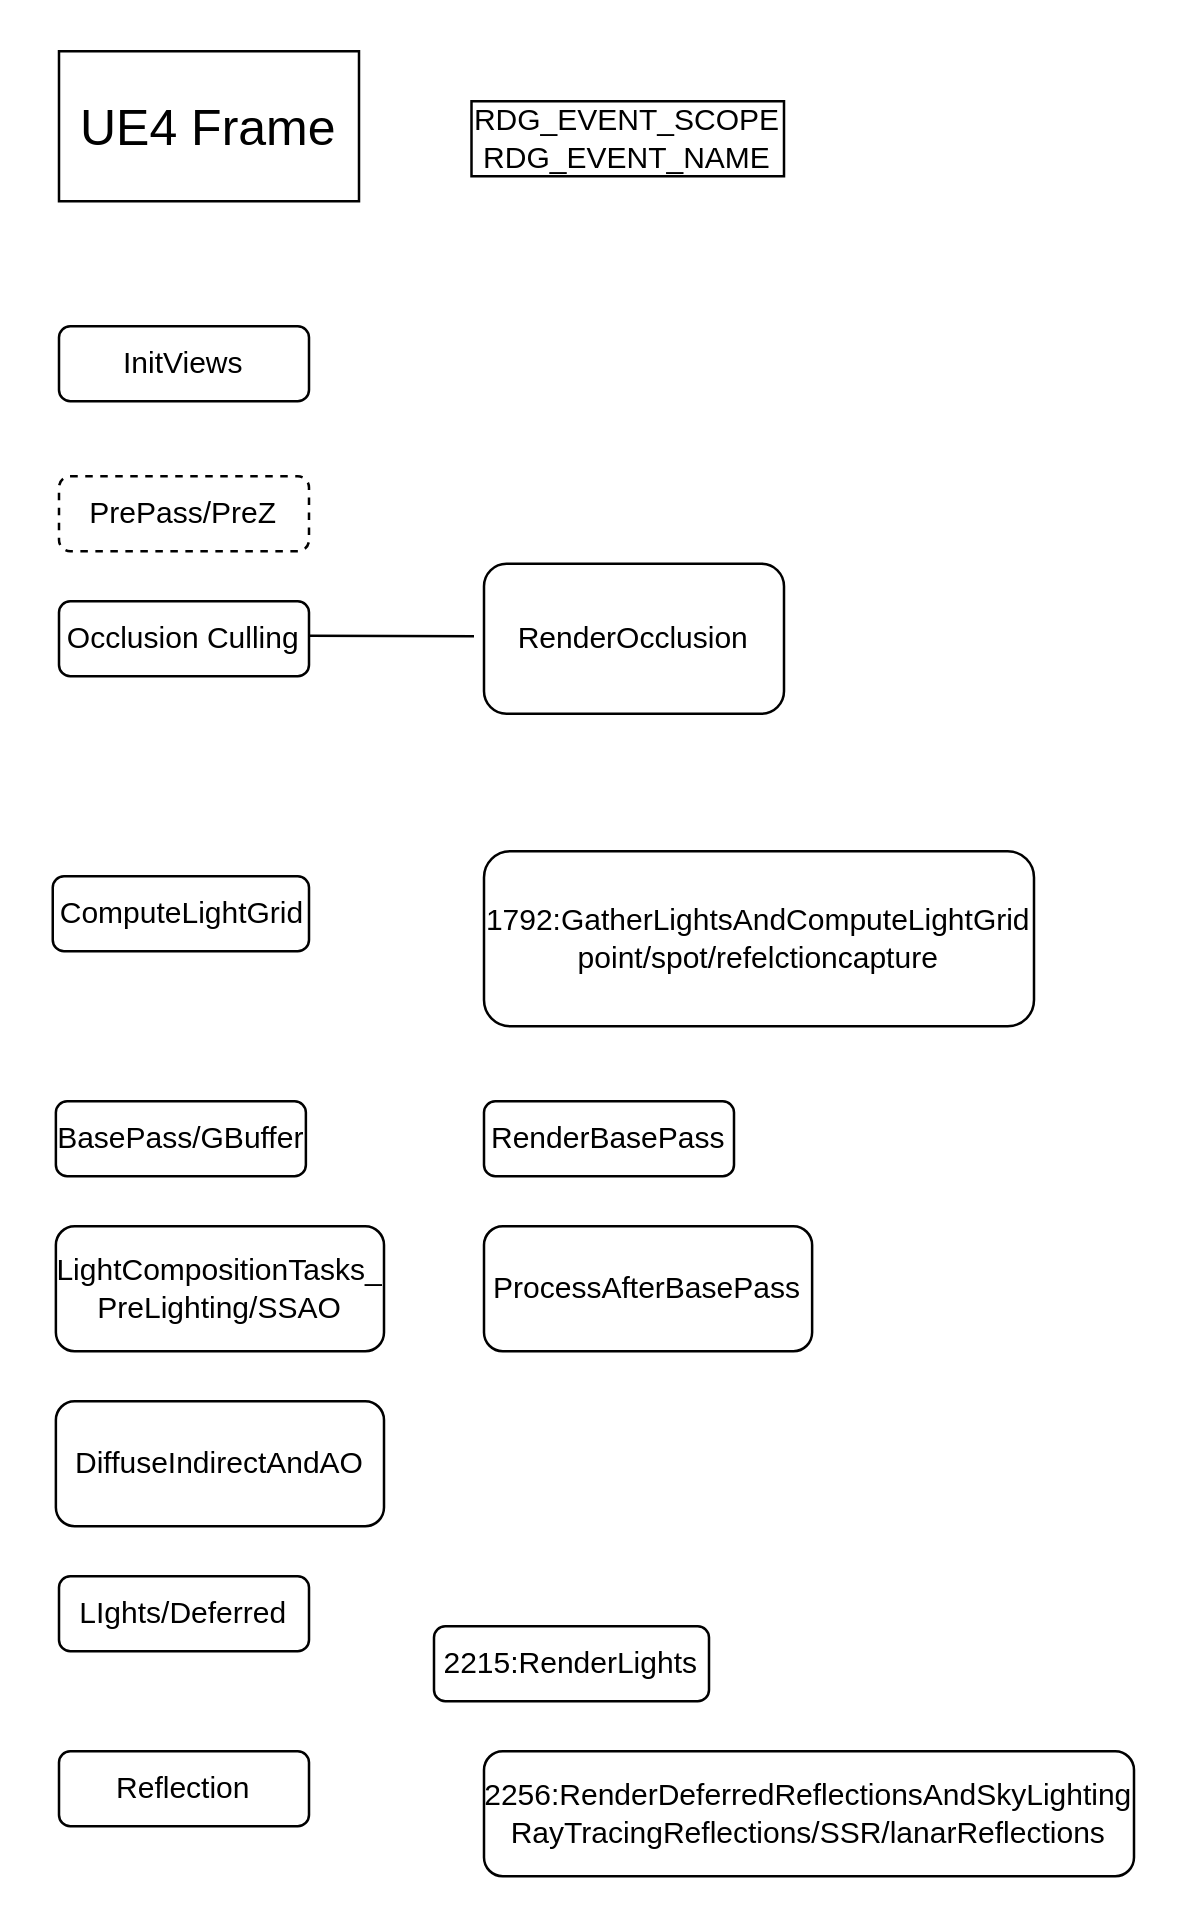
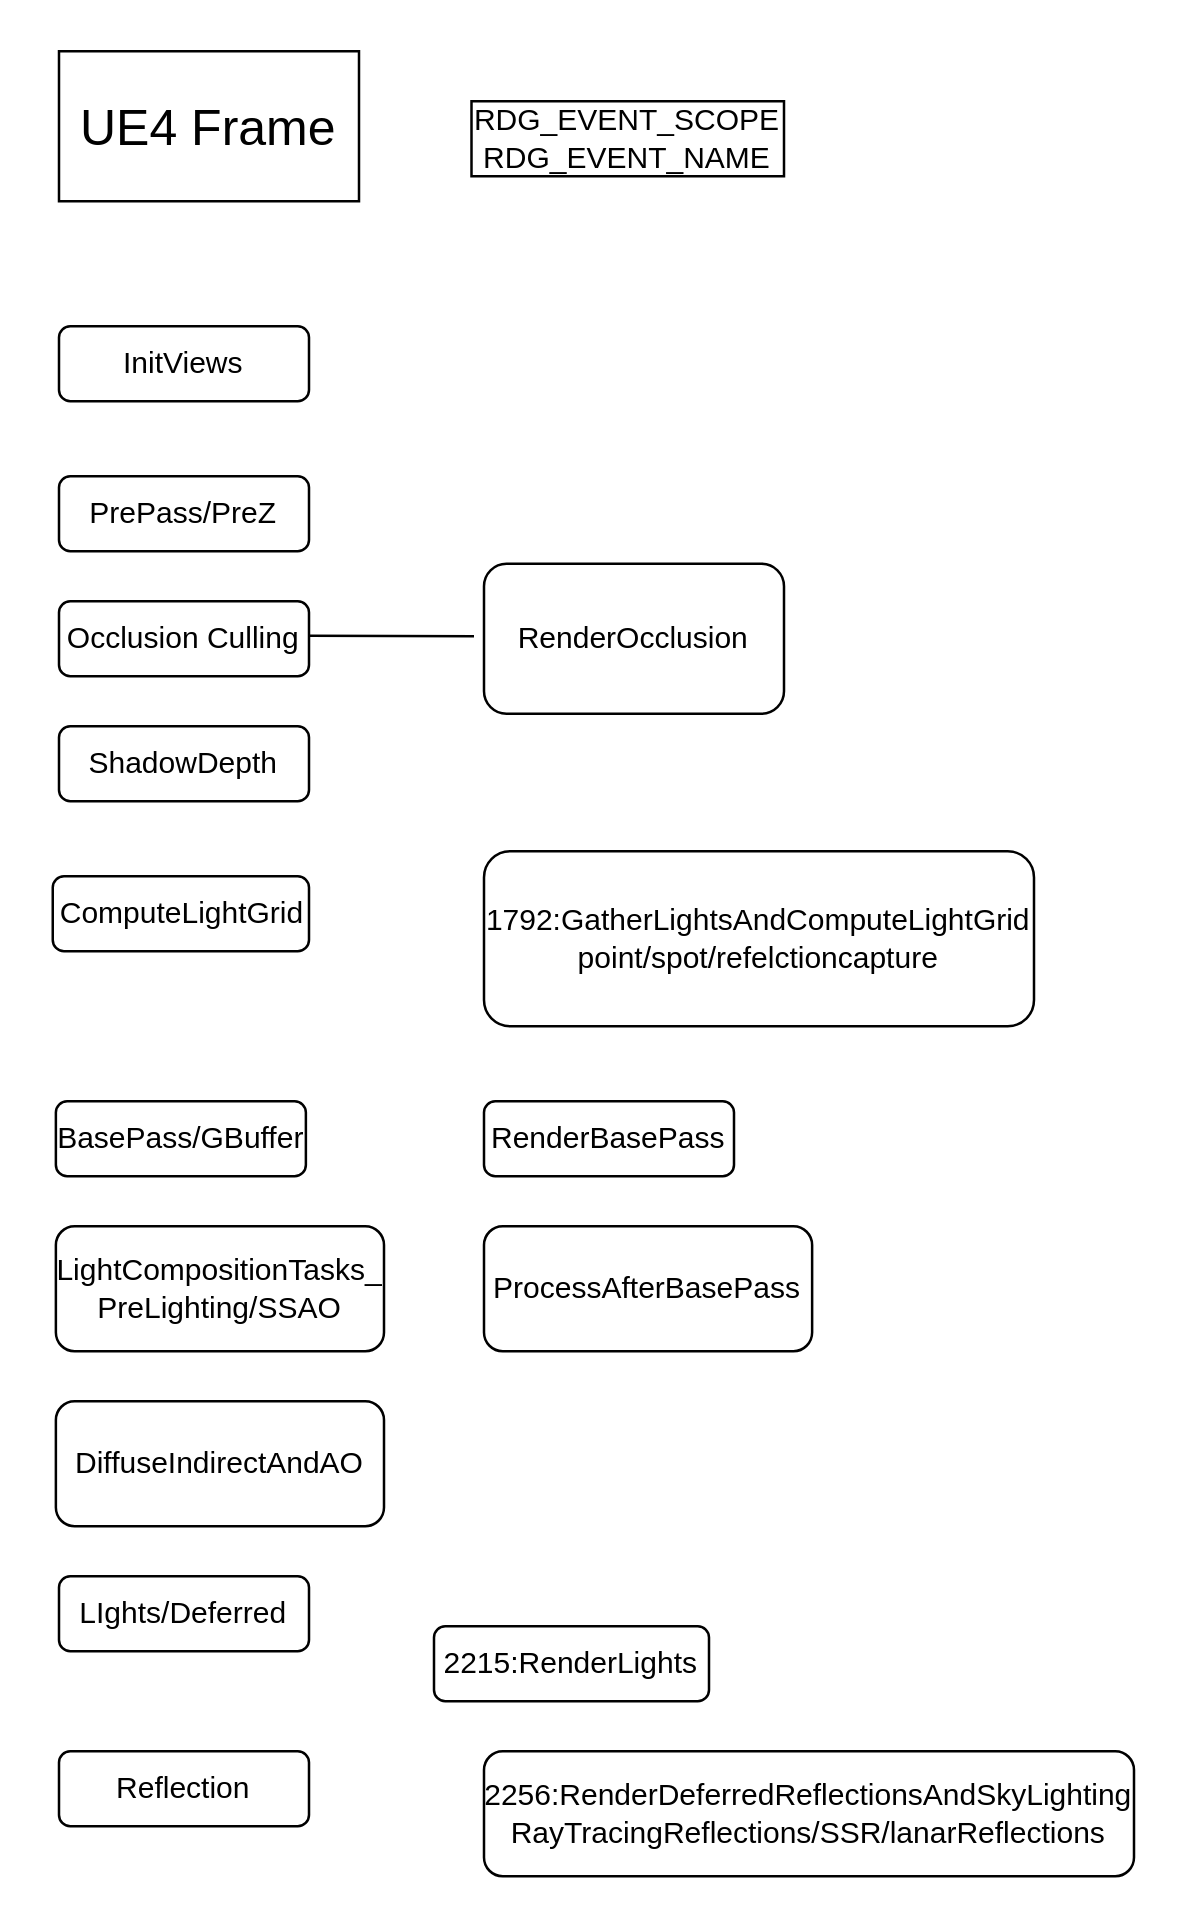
  <mxCell id="0" />
  <mxCell id="1" parent="0" />
  <mxCell id="2" value="&lt;font style=&quot;font-size: 20px;&quot;&gt;UE4 Frame&lt;/font&gt;" style="rounded=0;whiteSpace=wrap;html=1;" vertex="1" parent="1"><mxGeometry x="23" y="20" width="120" height="60" as="geometry" /></mxCell>
  <mxCell id="3" value="InitViews" style="rounded=1;whiteSpace=wrap;html=1;" vertex="1" parent="1"><mxGeometry x="23" y="130" width="100" height="30" as="geometry" /></mxCell>
- <mxCell id="4" value="PrePass/PreZ" style="rounded=1;whiteSpace=wrap;html=1;dashed=1;" vertex="1" parent="1"><mxGeometry x="23" y="190" width="100" height="30" as="geometry" /></mxCell>
+ <mxCell id="4" value="PrePass/PreZ" style="rounded=1;whiteSpace=wrap;html=1;" vertex="1" parent="1"><mxGeometry x="23" y="190" width="100" height="30" as="geometry" /></mxCell>
  <mxCell id="5" value="Occlusion Culling" style="rounded=1;whiteSpace=wrap;html=1;" vertex="1" parent="1"><mxGeometry x="23" y="240" width="100" height="30" as="geometry" /></mxCell>
+ <mxCell id="6" value="ShadowDepth" style="rounded=1;whiteSpace=wrap;html=1;" vertex="1" parent="1"><mxGeometry x="23" y="290" width="100" height="30" as="geometry" /></mxCell>
  <mxCell id="7" value="ComputeLightGrid" style="rounded=1;whiteSpace=wrap;html=1;" vertex="1" parent="1"><mxGeometry x="20.5" y="350" width="102.5" height="30" as="geometry" /></mxCell>
  <mxCell id="8" value="BasePass/GBuffer" style="rounded=1;whiteSpace=wrap;html=1;" vertex="1" parent="1"><mxGeometry x="21.75" y="440" width="100" height="30" as="geometry" /></mxCell>
  <mxCell id="9" value="RenderOcclusion" style="whiteSpace=wrap;html=1;rounded=1;" vertex="1" parent="1"><mxGeometry x="193" y="225" width="120" height="60" as="geometry" /></mxCell>
  <mxCell id="10" value="" style="endArrow=none;html=1;rounded=0;" edge="1" parent="1"><mxGeometry width="50" height="50" relative="1" as="geometry"><mxPoint x="123" y="253.75" as="sourcePoint" /><mxPoint x="189" y="254" as="targetPoint" /></mxGeometry></mxCell>
  <mxCell id="11" value="1792:GatherLightsAndComputeLightGrid&lt;br&gt;point/spot/refelctioncapture" style="whiteSpace=wrap;html=1;rounded=1;" vertex="1" parent="1"><mxGeometry x="193" y="340" width="220" height="70" as="geometry" /></mxCell>
  <mxCell id="12" value="LIghts/Deferred" style="rounded=1;whiteSpace=wrap;html=1;" vertex="1" parent="1"><mxGeometry x="23" y="630" width="100" height="30" as="geometry" /></mxCell>
  <mxCell id="13" value="LightCompositionTasks_&lt;br&gt;PreLighting/SSAO" style="rounded=1;whiteSpace=wrap;html=1;" vertex="1" parent="1"><mxGeometry x="21.75" y="490" width="131.25" height="50" as="geometry" /></mxCell>
  <mxCell id="14" value="ProcessAfterBasePass" style="rounded=1;whiteSpace=wrap;html=1;" vertex="1" parent="1"><mxGeometry x="193" y="490" width="131.25" height="50" as="geometry" /></mxCell>
  <mxCell id="15" value="RenderBasePass" style="rounded=1;whiteSpace=wrap;html=1;" vertex="1" parent="1"><mxGeometry x="193" y="440" width="100" height="30" as="geometry" /></mxCell>
  <mxCell id="16" value="Reflection" style="rounded=1;whiteSpace=wrap;html=1;" vertex="1" parent="1"><mxGeometry x="23" y="700" width="100" height="30" as="geometry" /></mxCell>
  <mxCell id="17" value="DiffuseIndirectAndAO" style="rounded=1;whiteSpace=wrap;html=1;" vertex="1" parent="1"><mxGeometry x="21.75" y="560" width="131.25" height="50" as="geometry" /></mxCell>
  <mxCell id="18" value="2215:RenderLights" style="rounded=1;whiteSpace=wrap;html=1;" vertex="1" parent="1"><mxGeometry x="173" y="650" width="110" height="30" as="geometry" /></mxCell>
  <mxCell id="19" value="2256:RenderDeferredReflectionsAndSkyLighting&lt;br&gt;RayTracingReflections/SSR/lanarReflections" style="rounded=1;html=1;whiteSpace=wrap;" vertex="1" parent="1"><mxGeometry x="193" y="700" width="260" height="50" as="geometry" /></mxCell>
  <mxCell id="20" value="RDG_EVENT_SCOPE&lt;br&gt;RDG_EVENT_NAME" style="rounded=0;whiteSpace=wrap;html=1;" vertex="1" parent="1"><mxGeometry x="188" y="40" width="125" height="30" as="geometry" /></mxCell>
